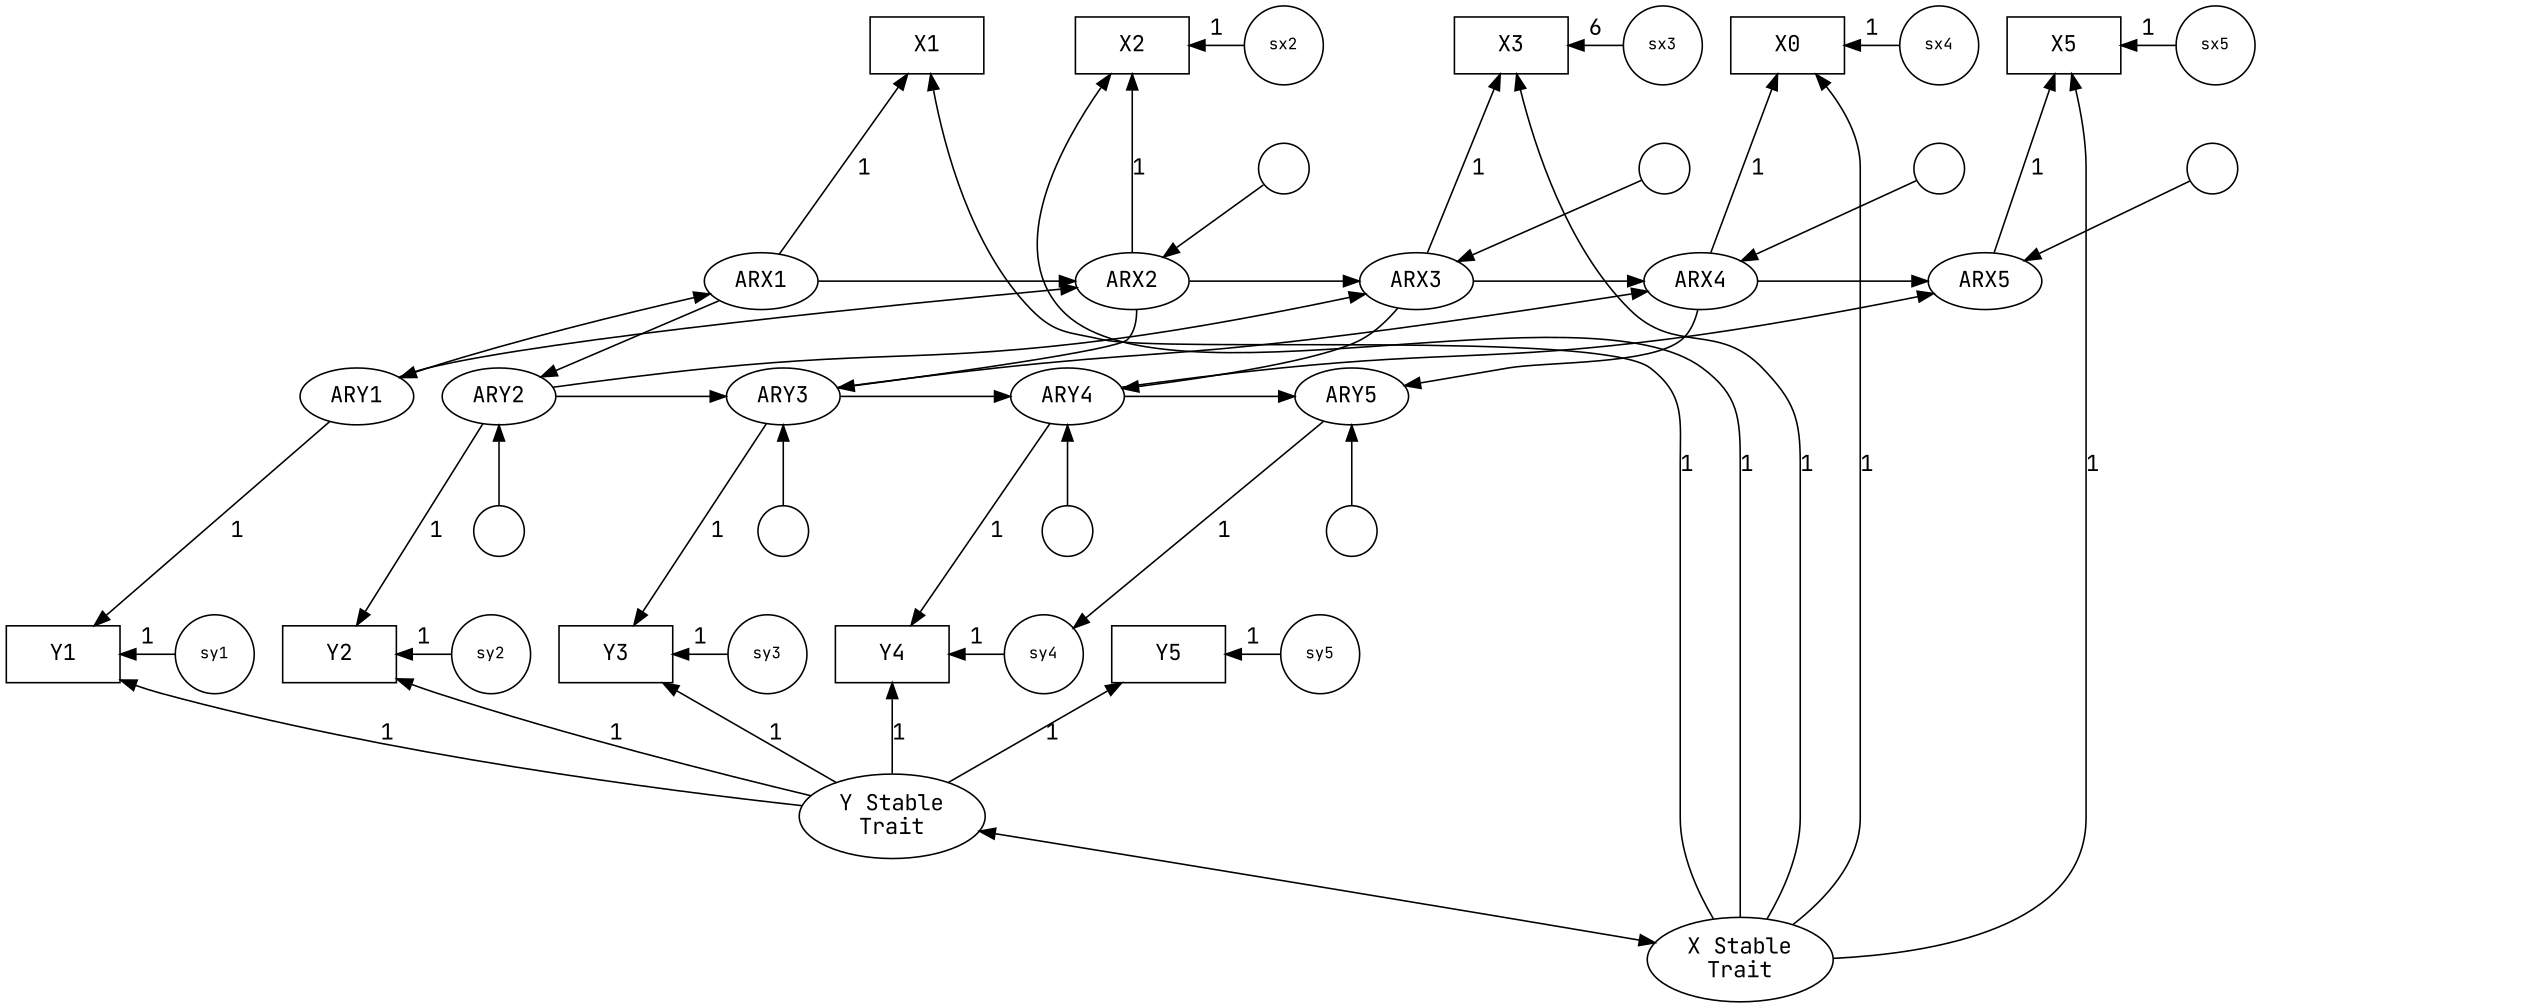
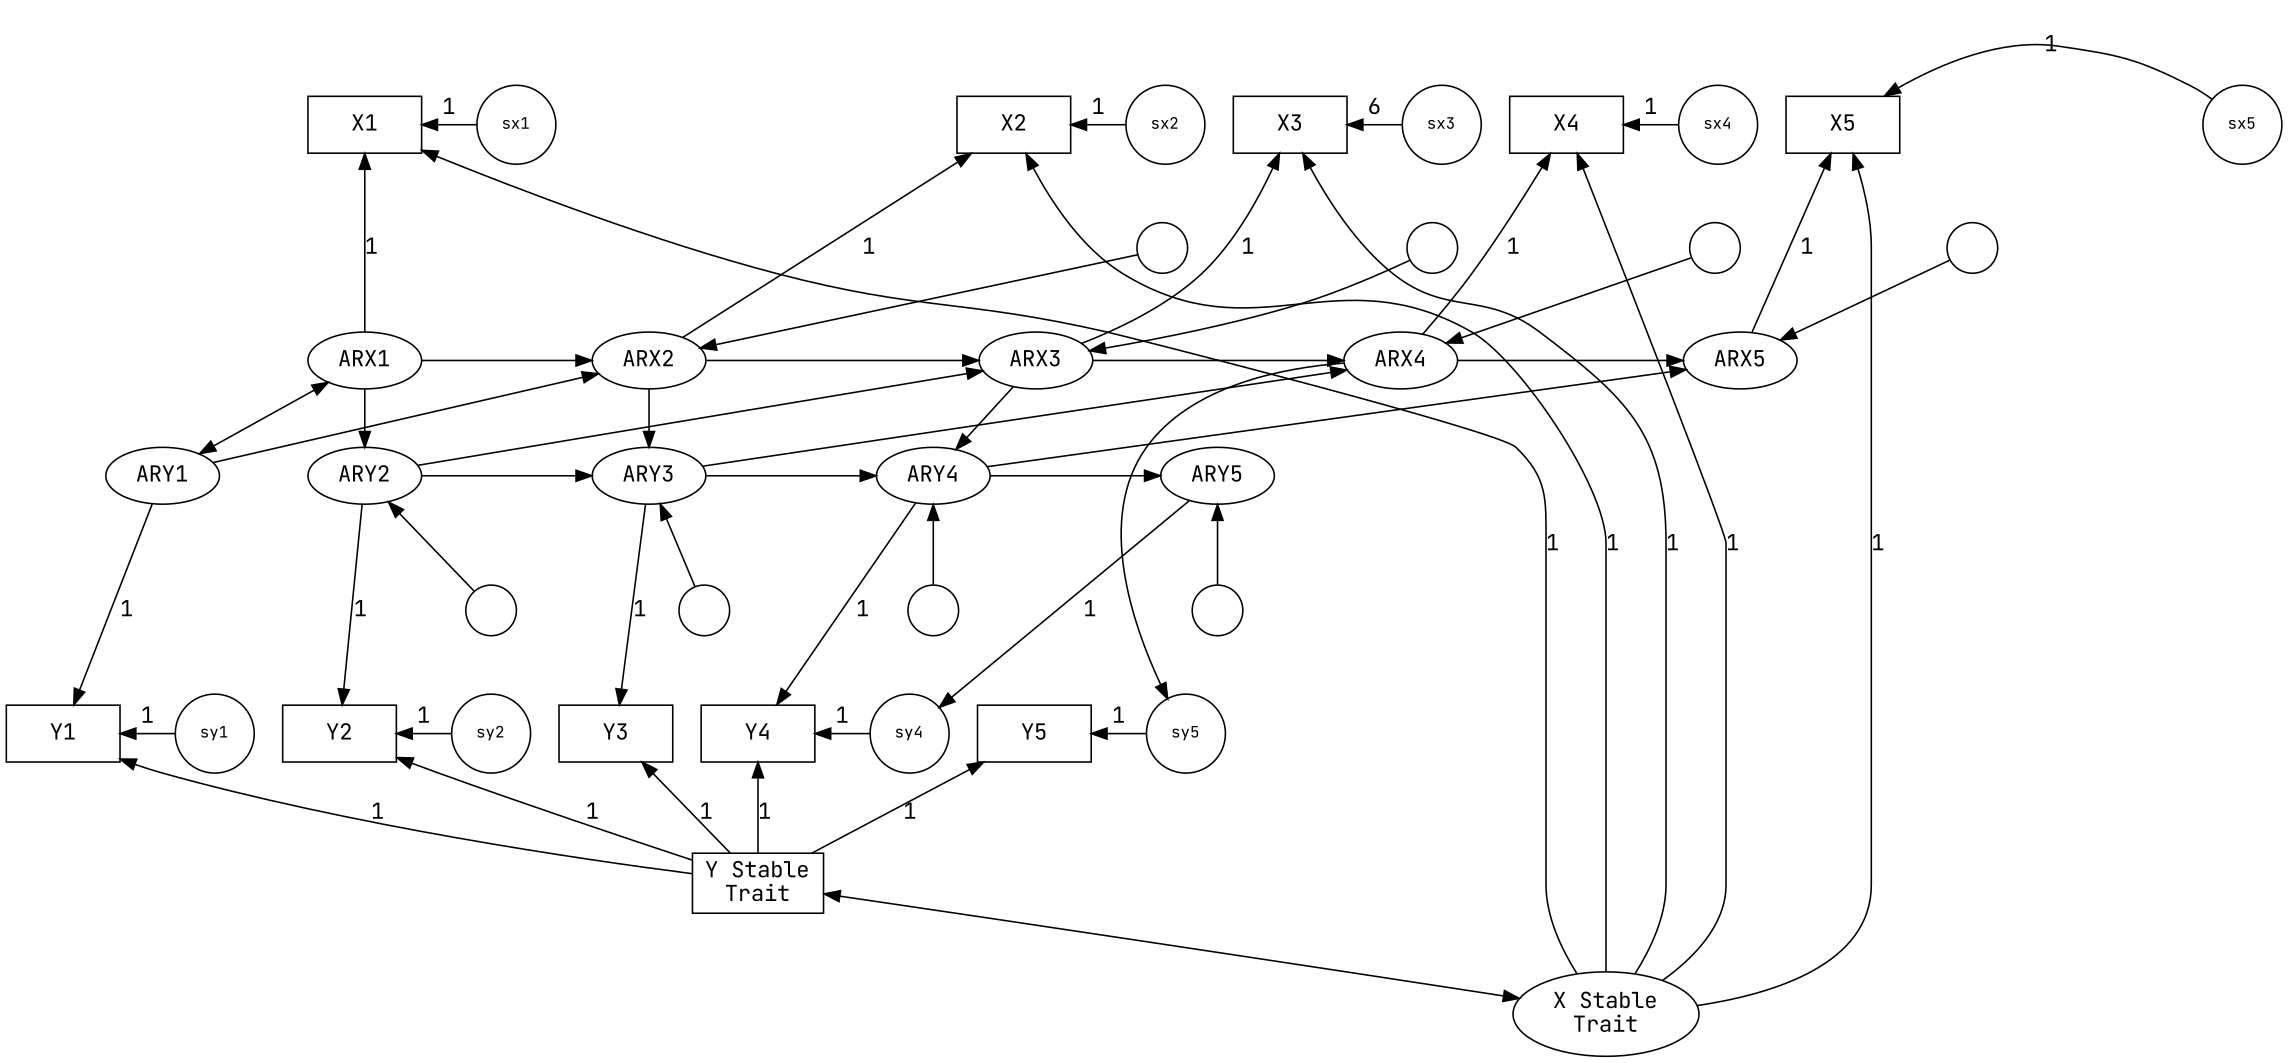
  digraph {
    fontname="JetBrains Mono"
    ranksep=.5
    node [fontname="JetBrains Mono" shape=circle]
    edge [fontname="JetBrains Mono"]
    X1 [shape=box width=1]
    X2 [shape=box width=1]
    X3 [shape=box width=1]
-   X4 [shape=box width=1 label=X0]
+   X4 [shape=box width=1]
    X5 [shape=box width=1]
    X6 [shape=box style=invis width=1]
+   sx1 [fontsize=10 width=.05]
    sx2 [fontsize=10 width=.05]
    sx3 [fontsize=10 width=.05]
    sx4 [fontsize=10 width=.05]
    sx5 [fontsize=10 width=.05]
    sx6 [fontsize=10 style=invis width=.05]
    n13 [fontsize=10 label=" " width=.05]
    n14 [fontsize=10 label=" " width=.05]
    n15 [fontsize=10 label=" " width=.05]
    n16 [fontsize=10 label=" " width=.05]
    ARX1 [shape=ellipse width=1]
    ARX2 [shape=ellipse width=1]
    ARX3 [shape=ellipse width=1]
    ARX4 [shape=ellipse width=1]
    ARX5 [shape=ellipse width=1]
    ARX6 [shape=ellipse style=invis width=1]
    ARY1 [shape=ellipse width=1]
    ARY2 [shape=ellipse width=1]
    ARY3 [shape=ellipse width=1]
    ARY4 [shape=ellipse width=1]
    ARY5 [shape=ellipse width=1]
    ARY6 [shape=ellipse style=invis width=1]
    n29 [fontsize=10 label=" " width=.05]
    n30 [fontsize=10 label=" " width=.05]
    n31 [fontsize=10 label=" " width=.05]
    n32 [fontsize=10 label=" " width=.05]
    Y1 [shape=box width=1]
    Y2 [shape=box width=1]
    Y3 [shape=box width=1]
    Y4 [shape=box width=1]
    Y5 [shape=box width=1]
    Y6 [shape=box style=invis width=1]
    sy1 [fontsize=10 width=.05]
    sy2 [fontsize=10 width=.05]
-   sy3 [fontsize=10 width=.05]
    sy4 [fontsize=10 width=.05]
    sy5 [fontsize=10 width=.05]
    sy6 [fontsize=10 style=invis width=.05]
-   n45 [label="Y Stable\nTrait" shape=ellipse]
+   n45 [label="Y Stable\nTrait" shape=box]
    n46 [label="X Stable\nTrait" shape=ellipse]
    subgraph sub_1 {
      rank=same
      X1
      X2
      X3
      X4
      X5
      X6
+     sx1
      sx2
      sx3
      sx4
      sx5
      sx6
    }
    subgraph sub_2 {
      rank=same
      n13
      n14
      n15
      n16
    }
    subgraph sub_3 {
      rank=same
      ARX1
      ARX2
      ARX3
      ARX4
      ARX5
      ARX6
    }
    subgraph sub_4 {
      rank=same
      ARY1
      ARY2
      ARY3
      ARY4
      ARY5
      ARY6
    }
    subgraph sub_5 {
      rank=same
      n29
      n30
      n31
      n32
    }
    subgraph sub_6 {
      rank=same
      Y1
      Y2
      Y3
      Y4
      Y5
      Y6
      sy1
      sy2
-     sy3
      sy4
      sy5
      sy6
    }
    subgraph cluster_7 {
    }
    subgraph cluster_8 {
    }
    subgraph cluster_9 {
    }
    subgraph cluster_10 {
    }
    subgraph cluster_11 {
    }
    subgraph cluster_12 {
    }
    subgraph cluster_13 {
    }
    subgraph cluster_14 {
    }
    subgraph cluster_15 {
    }
    subgraph cluster_16 {
    }
+   X1 -> sx1 [dir=back label=1]
    X1 -> ARX1 [dir=back label=1]
    X2 -> sx2 [dir=back label=1]
    X2 -> ARX2 [dir=back label=1]
    X3 -> sx3 [dir=back label=6]
    X3 -> ARX3 [dir=back label=1]
    X4 -> sx4 [dir=back label=1]
    X4 -> ARX4 [dir=back label=1]
    X5 -> sx5 [dir=back label=1]
    X5 -> ARX5 [dir=back label=1]
    X6 -> sx6 [style=invis]
+   sx1 -> sy1 [style=invis]
    sx2 -> n13 [style=invis]
    sx3 -> n14 [style=invis]
    sx4 -> X5 [minlen=0 style=invis]
    sx4 -> n15 [style=invis]
    sx5 -> n16 [style=invis]
    n13 -> X2 [style=invis]
    n13 -> X3 [style=invis]
    n13 -> ARX2
    n13 -> ARX3 [style=invis]
    n14 -> X3 [style=invis]
    n14 -> X4 [style=invis]
    n14 -> ARX3
    n14 -> ARX4 [style=invis]
    n15 -> X4 [style=invis]
    n15 -> X5 [style=invis]
    n15 -> ARX4
    n15 -> ARX5 [style=invis]
    n16 -> X5 [style=invis]
    n16 -> X6 [style=invis]
    n16 -> ARX5
    n16 -> ARX6 [style=invis]
    ARX1 -> ARX2 [minlen=3]
    ARX1 -> ARY1 [dir=both]
    ARX1 -> ARY2
    ARX2 -> ARX3 [minlen=3]
    ARX2 -> ARY2 [style=invis]
    ARX2 -> ARY3
    ARX3 -> ARX4 [minlen=3]
    ARX3 -> ARY3 [style=invis]
    ARX3 -> ARY4
    ARX4 -> ARX5 [minlen=3]
    ARX4 -> ARY4 [style=invis]
-   ARX4 -> ARY5
+   ARX4 -> sy5
    ARX5 -> ARX6 [minlen=2 style=invis]
    ARX5 -> ARY5 [style=invis]
    ARY1 -> ARX2
    ARY1 -> Y1 [label=1]
    ARY2 -> ARX3
    ARY2 -> ARY3 [minlen=3]
    ARY2 -> Y2 [label=1]
    ARY3 -> ARX4
    ARY3 -> ARY4 [minlen=3]
    ARY3 -> n29 [style=invis]
    ARY3 -> Y3 [label=1]
    ARY4 -> ARX5
    ARY4 -> ARY5 [minlen=3]
    ARY4 -> n30 [style=invis]
    ARY4 -> Y4 [label=1]
    ARY5 -> ARY6 [minlen=2 style=invis]
    ARY5 -> n31 [style=invis]
    ARY5 -> sy4 [label=1]
    ARY6 -> n32 [style=invis]
    n29 -> ARY2
    n29 -> sy2 [style=invis]
    n30 -> ARY3
-   n30 -> sy3 [style=invis]
    n31 -> ARY4
    n31 -> sy4 [style=invis]
    n32 -> ARY5
    n32 -> sy5 [style=invis]
    Y1 -> sy1 [dir=back label=1]
    Y1 -> n45 [dir=back label=1]
    Y2 -> n29 [style=invis]
    Y2 -> sy2 [dir=back label=1]
    Y2 -> n45 [dir=back label=1]
    Y3 -> n29 [style=invis]
    Y3 -> n30 [style=invis]
-   Y3 -> sy3 [dir=back label=1]
    Y3 -> n45 [dir=back label=1]
    Y4 -> n30 [style=invis]
    Y4 -> n31 [style=invis]
    Y4 -> sy4 [dir=back label=1]
    Y4 -> n45 [dir=back label=1]
    Y5 -> n31 [style=invis]
    Y5 -> n32 [style=invis]
    Y5 -> sy5 [dir=back label=1]
    Y5 -> n45 [dir=back label=1]
    Y6 -> n32 [style=invis]
    Y6 -> sy6 [style=invis]
    sy1 -> Y2 [minlen=0 style=invis]
    sy5 -> Y6 [minlen=0 style=invis]
    n45 -> n46 [dir=both style=invis]
    n46 -> X1 [label=1]
    n46 -> X2 [label=1]
    n46 -> X3 [label=1]
    n46 -> X4 [label=1]
    n46 -> X5 [label=1]
    n46 -> n45 [dir=both]
  }
